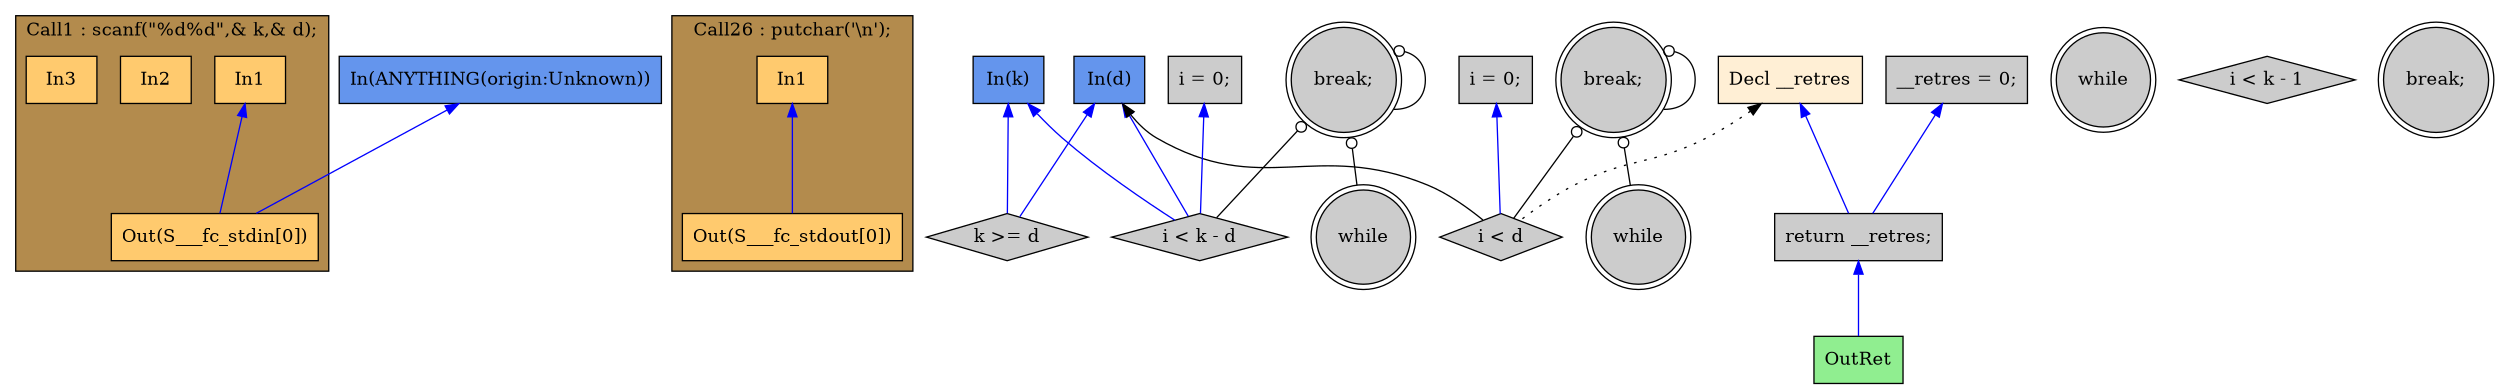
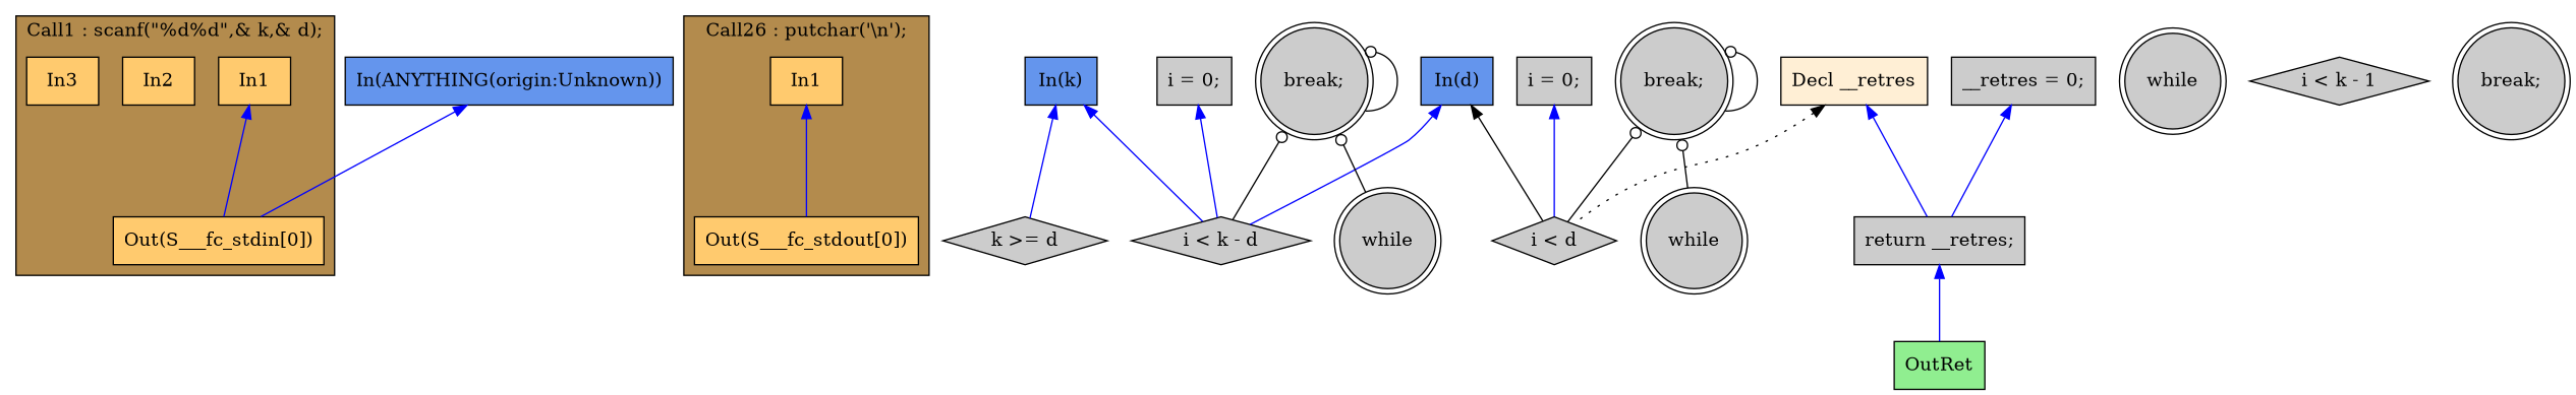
  digraph {
    rankdir=TB
    node [fillcolor="#CCCCCC" shape=box style=filled]
    edge [color="#0000FF" dir=back]
    n1 [fillcolor="#FFCA6E" label=In1]
    n2 [fillcolor="#FFCA6E" label=In2]
    n3 [fillcolor="#FFCA6E" label=In3]
    n4 [fillcolor="#FFCA6E" label="Out(S___fc_stdin[0])"]
    n5 [fillcolor="#FFCA6E" label=In1]
    n6 [fillcolor="#FFCA6E" label="Out(S___fc_stdout[0])"]
    n7 [fillcolor="#6495ED" label="In(k)"]
    n8 [label="k >= d" shape=diamond]
    n9 [label="i < k - d" shape=diamond]
    n10 [fillcolor="#6495ED" label="In(d)"]
    n11 [label="i < d" shape=diamond]
    n12 [fillcolor="#6495ED" label="In(ANYTHING(origin:Unknown))"]
    n13 [fillcolor="#FFEFD5" label="Decl __retres"]
    n14 [label="return __retres;"]
    n15 [label="__retres = 0;"]
    n16 [fillcolor="#90EE90" label=OutRet]
    n17 [label="i = 0;"]
    n18 [label=while shape=doublecircle]
    n19 [label=while shape=doublecircle]
    n20 [label="i < k - 1" shape=diamond]
    n21 [label="break;" shape=doublecircle]
    n22 [label="break;" shape=doublecircle]
    n23 [label="i = 0;"]
    n24 [label=while shape=doublecircle]
    n25 [label="break;" shape=doublecircle]
    subgraph cluster_1 {
      fillcolor="#B38B4D"
      label="Call1 : scanf(\"%d%d\",& k,& d);"
      style=filled
      n1
      n2
      n3
      n4
    }
    subgraph cluster_2 {
      fillcolor="#B38B4D"
      label="Call26 : putchar('\\n');"
      style=filled
      n5
      n6
    }
    n1 -> n4
    n5 -> n6
    n7 -> n8
    n7 -> n9
-   n10 -> n8
    n10 -> n9
    n10 -> n11 [color="#000000"]
    n12 -> n4
    n13 -> n11 [color="#000000" style=dotted]
    n13 -> n14
    n14 -> n16
    n15 -> n14
    n17 -> n11
    n21 -> n11 [arrowtail=odot color="#000000"]
    n21 -> n18 [arrowtail=odot color="#000000"]
    n21 -> n21 [arrowtail=odot color="#000000"]
    n23 -> n9
    n25 -> n9 [arrowtail=odot color="#000000"]
    n25 -> n24 [arrowtail=odot color="#000000"]
    n25 -> n25 [arrowtail=odot color="#000000"]
  }
